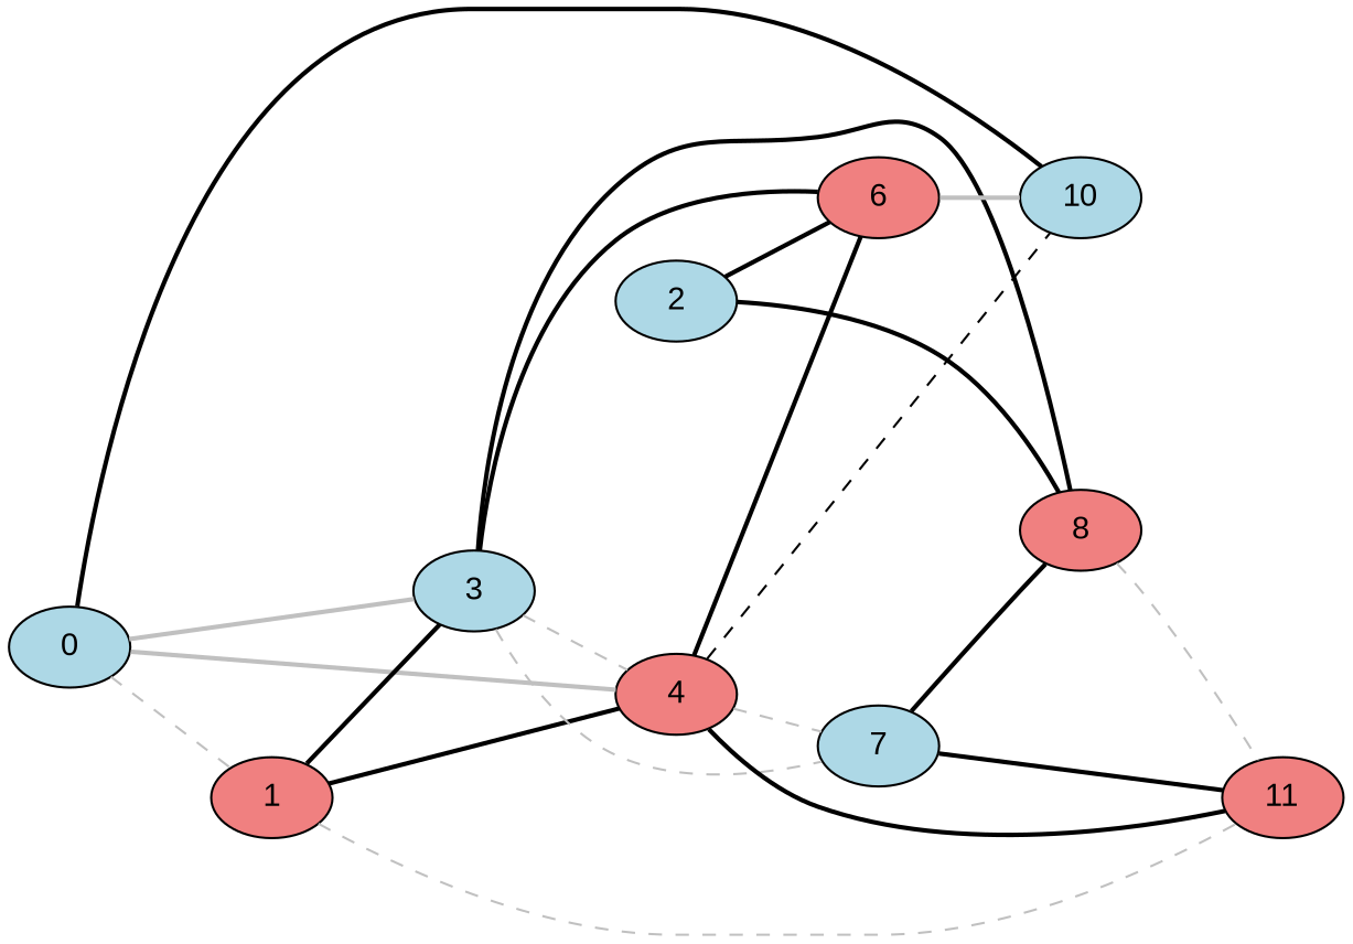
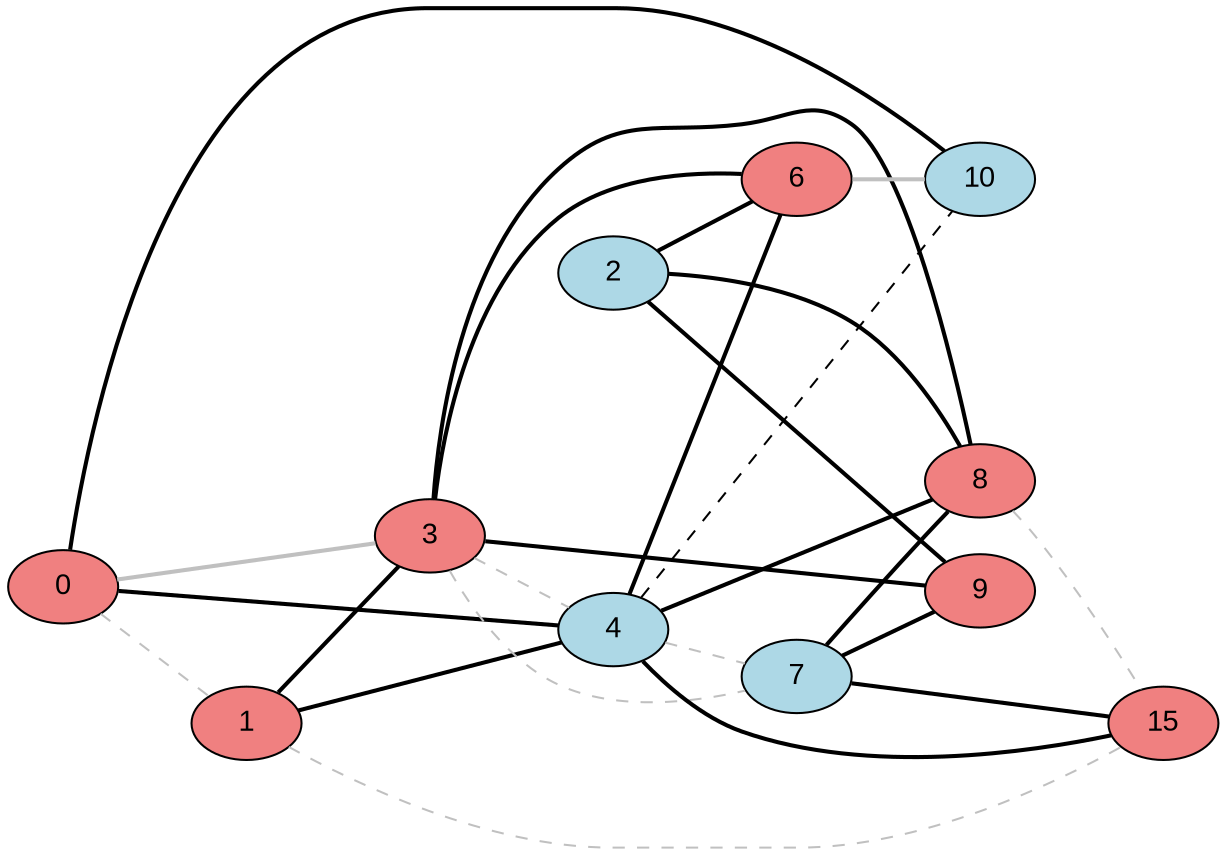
  graph {
    rankdir=LR
    node [fillcolor=lightcoral fontname=Arial style=filled]
    edge [color=black style=bold]
-   0 [fillcolor=lightblue]
+   0
    1
-   3 [fillcolor=lightblue]
-   4
+   3
+   4 [fillcolor=lightblue]
    10 [fillcolor=lightblue]
-   11
+   11 [label=15]
    6
    8
+   9
    7 [fillcolor=lightblue]
    2 [fillcolor=lightblue]
    0 -- 1 [color=gray style=dashed]
    0 -- 3 [color=gray]
-   0 -- 4 [color=gray]
+   0 -- 4
    0 -- 10
    1 -- 3
    1 -- 4
    1 -- 11 [color=gray style=dashed]
    3 -- 4 [color=gray style=dashed]
    3 -- 6
    3 -- 8
+   3 -- 9
    3 -- 7 [color=gray style=dashed]
    4 -- 10 [style=dashed]
    4 -- 11
    4 -- 6
+   4 -- 8
    4 -- 7 [color=gray style=dashed]
    6 -- 10 [color=gray]
    8 -- 11 [color=gray style=dashed]
    7 -- 11
    7 -- 8
+   7 -- 9
    2 -- 6
    2 -- 8
+   2 -- 9
  }
